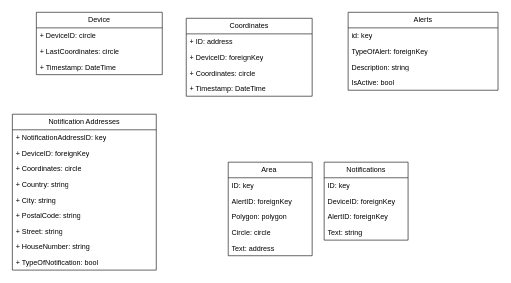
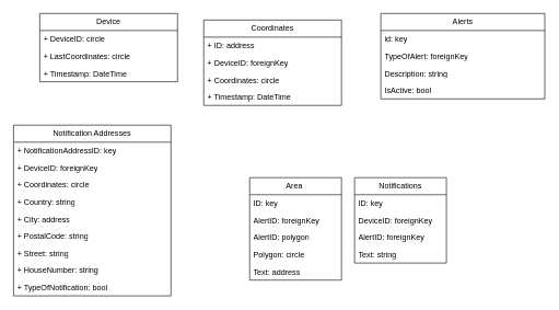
  <mxCell id="0" />
  <mxCell id="1" parent="0" />
  <mxCell id="2" value="Device" style="swimlane;fontStyle=0;childLayout=stackLayout;horizontal=1;startSize=26;fillColor=none;horizontalStack=0;resizeParent=1;resizeParentMax=0;resizeLast=0;collapsible=1;marginBottom=0;whiteSpace=wrap;html=1;" parent="1" vertex="1"><mxGeometry x="60" y="20" width="210" height="104" as="geometry" /></mxCell>
  <mxCell id="3" value="+ DeviceID: circle" style="text;strokeColor=none;fillColor=none;align=left;verticalAlign=top;spacingLeft=4;spacingRight=4;overflow=hidden;rotatable=0;points=[[0,0.5],[1,0.5]];portConstraint=eastwest;whiteSpace=wrap;html=1;" parent="2" vertex="1"><mxGeometry y="26" width="210" height="26" as="geometry" /></mxCell>
  <mxCell id="4" value="+ LastCoordinates: circle" style="text;strokeColor=none;fillColor=none;align=left;verticalAlign=top;spacingLeft=4;spacingRight=4;overflow=hidden;rotatable=0;points=[[0,0.5],[1,0.5]];portConstraint=eastwest;whiteSpace=wrap;html=1;" vertex="1" parent="2"><mxGeometry y="52" width="210" height="26" as="geometry" /></mxCell>
  <mxCell id="5" value="+ Timestamp: DateTime" style="text;strokeColor=none;fillColor=none;align=left;verticalAlign=top;spacingLeft=4;spacingRight=4;overflow=hidden;rotatable=0;points=[[0,0.5],[1,0.5]];portConstraint=eastwest;whiteSpace=wrap;html=1;" vertex="1" parent="2"><mxGeometry y="78" width="210" height="26" as="geometry" /></mxCell>
  <mxCell id="6" value="Alerts" style="swimlane;fontStyle=0;childLayout=stackLayout;horizontal=1;startSize=26;fillColor=none;horizontalStack=0;resizeParent=1;resizeParentMax=0;resizeLast=0;collapsible=1;marginBottom=0;whiteSpace=wrap;html=1;" parent="1" vertex="1"><mxGeometry x="580" y="20" width="250" height="130" as="geometry" /></mxCell>
  <mxCell id="7" value="id: key" style="text;strokeColor=none;fillColor=none;align=left;verticalAlign=top;spacingLeft=4;spacingRight=4;overflow=hidden;rotatable=0;points=[[0,0.5],[1,0.5]];portConstraint=eastwest;whiteSpace=wrap;html=1;" parent="6" vertex="1"><mxGeometry y="26" width="250" height="26" as="geometry" /></mxCell>
  <mxCell id="8" value="TypeOfAlert: foreignKey" style="text;strokeColor=none;fillColor=none;align=left;verticalAlign=top;spacingLeft=4;spacingRight=4;overflow=hidden;rotatable=0;points=[[0,0.5],[1,0.5]];portConstraint=eastwest;whiteSpace=wrap;html=1;" parent="6" vertex="1"><mxGeometry y="52" width="250" height="26" as="geometry" /></mxCell>
  <mxCell id="9" value="Description: string" style="text;strokeColor=none;fillColor=none;align=left;verticalAlign=top;spacingLeft=4;spacingRight=4;overflow=hidden;rotatable=0;points=[[0,0.5],[1,0.5]];portConstraint=eastwest;whiteSpace=wrap;html=1;" parent="6" vertex="1"><mxGeometry y="78" width="250" height="26" as="geometry" /></mxCell>
  <mxCell id="10" value="IsActive: bool" style="text;strokeColor=none;fillColor=none;align=left;verticalAlign=top;spacingLeft=4;spacingRight=4;overflow=hidden;rotatable=0;points=[[0,0.5],[1,0.5]];portConstraint=eastwest;whiteSpace=wrap;html=1;" vertex="1" parent="6"><mxGeometry y="104" width="250" height="26" as="geometry" /></mxCell>
  <mxCell id="11" value="Area&amp;nbsp;" style="swimlane;fontStyle=0;childLayout=stackLayout;horizontal=1;startSize=26;fillColor=none;horizontalStack=0;resizeParent=1;resizeParentMax=0;resizeLast=0;collapsible=1;marginBottom=0;whiteSpace=wrap;html=1;" parent="1" vertex="1"><mxGeometry x="380" y="270" width="140" height="156" as="geometry" /></mxCell>
  <mxCell id="12" value="ID: key" style="text;strokeColor=none;fillColor=none;align=left;verticalAlign=top;spacingLeft=4;spacingRight=4;overflow=hidden;rotatable=0;points=[[0,0.5],[1,0.5]];portConstraint=eastwest;whiteSpace=wrap;html=1;" parent="11" vertex="1"><mxGeometry y="26" width="140" height="26" as="geometry" /></mxCell>
  <mxCell id="13" value="AlertID: foreignKey" style="text;strokeColor=none;fillColor=none;align=left;verticalAlign=top;spacingLeft=4;spacingRight=4;overflow=hidden;rotatable=0;points=[[0,0.5],[1,0.5]];portConstraint=eastwest;whiteSpace=wrap;html=1;" parent="11" vertex="1"><mxGeometry y="52" width="140" height="26" as="geometry" /></mxCell>
- <mxCell id="14" value="Polygon: polygon" style="text;strokeColor=none;fillColor=none;align=left;verticalAlign=top;spacingLeft=4;spacingRight=4;overflow=hidden;rotatable=0;points=[[0,0.5],[1,0.5]];portConstraint=eastwest;whiteSpace=wrap;html=1;" parent="11" vertex="1"><mxGeometry y="78" width="140" height="26" as="geometry" /></mxCell>
- <mxCell id="15" value="Circle: circle" style="text;strokeColor=none;fillColor=none;align=left;verticalAlign=top;spacingLeft=4;spacingRight=4;overflow=hidden;rotatable=0;points=[[0,0.5],[1,0.5]];portConstraint=eastwest;whiteSpace=wrap;html=1;" vertex="1" parent="11"><mxGeometry y="104" width="140" height="26" as="geometry" /></mxCell>
+ <mxCell id="14" value="AlertID: polygon" style="text;strokeColor=none;fillColor=none;align=left;verticalAlign=top;spacingLeft=4;spacingRight=4;overflow=hidden;rotatable=0;points=[[0,0.5],[1,0.5]];portConstraint=eastwest;whiteSpace=wrap;html=1;" parent="11" vertex="1"><mxGeometry y="78" width="140" height="26" as="geometry" /></mxCell>
+ <mxCell id="15" value="Polygon: circle" style="text;strokeColor=none;fillColor=none;align=left;verticalAlign=top;spacingLeft=4;spacingRight=4;overflow=hidden;rotatable=0;points=[[0,0.5],[1,0.5]];portConstraint=eastwest;whiteSpace=wrap;html=1;" vertex="1" parent="11"><mxGeometry y="104" width="140" height="26" as="geometry" /></mxCell>
  <mxCell id="16" value="Text: address" style="text;strokeColor=none;fillColor=none;align=left;verticalAlign=top;spacingLeft=4;spacingRight=4;overflow=hidden;rotatable=0;points=[[0,0.5],[1,0.5]];portConstraint=eastwest;whiteSpace=wrap;html=1;" vertex="1" parent="11"><mxGeometry y="130" width="140" height="26" as="geometry" /></mxCell>
  <mxCell id="17" value="Notification Addresses" style="swimlane;fontStyle=0;childLayout=stackLayout;horizontal=1;startSize=26;fillColor=none;horizontalStack=0;resizeParent=1;resizeParentMax=0;resizeLast=0;collapsible=1;marginBottom=0;whiteSpace=wrap;html=1;" vertex="1" parent="1"><mxGeometry x="20" y="190" width="240" height="260" as="geometry" /></mxCell>
  <mxCell id="18" value="+ NotificationAddressID: key" style="text;strokeColor=none;fillColor=none;align=left;verticalAlign=top;spacingLeft=4;spacingRight=4;overflow=hidden;rotatable=0;points=[[0,0.5],[1,0.5]];portConstraint=eastwest;whiteSpace=wrap;html=1;" vertex="1" parent="17"><mxGeometry y="26" width="240" height="26" as="geometry" /></mxCell>
  <mxCell id="19" value="+ DeviceID: foreignKey" style="text;strokeColor=none;fillColor=none;align=left;verticalAlign=top;spacingLeft=4;spacingRight=4;overflow=hidden;rotatable=0;points=[[0,0.5],[1,0.5]];portConstraint=eastwest;whiteSpace=wrap;html=1;" vertex="1" parent="17"><mxGeometry y="52" width="240" height="26" as="geometry" /></mxCell>
  <mxCell id="20" value="+ Coordinates: circle" style="text;strokeColor=none;fillColor=none;align=left;verticalAlign=top;spacingLeft=4;spacingRight=4;overflow=hidden;rotatable=0;points=[[0,0.5],[1,0.5]];portConstraint=eastwest;whiteSpace=wrap;html=1;" vertex="1" parent="17"><mxGeometry y="78" width="240" height="26" as="geometry" /></mxCell>
  <mxCell id="21" value="+ Country: string" style="text;strokeColor=none;fillColor=none;align=left;verticalAlign=top;spacingLeft=4;spacingRight=4;overflow=hidden;rotatable=0;points=[[0,0.5],[1,0.5]];portConstraint=eastwest;whiteSpace=wrap;html=1;" vertex="1" parent="17"><mxGeometry y="104" width="240" height="26" as="geometry" /></mxCell>
- <mxCell id="22" value="+ City: string" style="text;strokeColor=none;fillColor=none;align=left;verticalAlign=top;spacingLeft=4;spacingRight=4;overflow=hidden;rotatable=0;points=[[0,0.5],[1,0.5]];portConstraint=eastwest;whiteSpace=wrap;html=1;fontStyle=0" vertex="1" parent="17"><mxGeometry y="130" width="240" height="26" as="geometry" /></mxCell>
+ <mxCell id="22" value="+ City: address" style="text;strokeColor=none;fillColor=none;align=left;verticalAlign=top;spacingLeft=4;spacingRight=4;overflow=hidden;rotatable=0;points=[[0,0.5],[1,0.5]];portConstraint=eastwest;whiteSpace=wrap;html=1;fontStyle=0" vertex="1" parent="17"><mxGeometry y="130" width="240" height="26" as="geometry" /></mxCell>
  <mxCell id="23" value="+ PostalCode: string" style="text;strokeColor=none;fillColor=none;align=left;verticalAlign=top;spacingLeft=4;spacingRight=4;overflow=hidden;rotatable=0;points=[[0,0.5],[1,0.5]];portConstraint=eastwest;whiteSpace=wrap;html=1;" vertex="1" parent="17"><mxGeometry y="156" width="240" height="26" as="geometry" /></mxCell>
  <mxCell id="24" value="+ Street: string" style="text;strokeColor=none;fillColor=none;align=left;verticalAlign=top;spacingLeft=4;spacingRight=4;overflow=hidden;rotatable=0;points=[[0,0.5],[1,0.5]];portConstraint=eastwest;whiteSpace=wrap;html=1;fontStyle=0" vertex="1" parent="17"><mxGeometry y="182" width="240" height="26" as="geometry" /></mxCell>
  <mxCell id="25" value="+ HouseNumber: string" style="text;strokeColor=none;fillColor=none;align=left;verticalAlign=top;spacingLeft=4;spacingRight=4;overflow=hidden;rotatable=0;points=[[0,0.5],[1,0.5]];portConstraint=eastwest;whiteSpace=wrap;html=1;fontStyle=0" vertex="1" parent="17"><mxGeometry y="208" width="240" height="26" as="geometry" /></mxCell>
  <mxCell id="26" value="+ TypeOfNotification: bool" style="text;strokeColor=none;fillColor=none;align=left;verticalAlign=top;spacingLeft=4;spacingRight=4;overflow=hidden;rotatable=0;points=[[0,0.5],[1,0.5]];portConstraint=eastwest;whiteSpace=wrap;html=1;" vertex="1" parent="17"><mxGeometry y="234" width="240" height="26" as="geometry" /></mxCell>
  <mxCell id="27" value="Coordinates" style="swimlane;fontStyle=0;childLayout=stackLayout;horizontal=1;startSize=26;fillColor=none;horizontalStack=0;resizeParent=1;resizeParentMax=0;resizeLast=0;collapsible=1;marginBottom=0;whiteSpace=wrap;html=1;" vertex="1" parent="1"><mxGeometry x="310" y="30" width="210" height="130" as="geometry" /></mxCell>
  <mxCell id="28" value="+ ID: address" style="text;strokeColor=none;fillColor=none;align=left;verticalAlign=top;spacingLeft=4;spacingRight=4;overflow=hidden;rotatable=0;points=[[0,0.5],[1,0.5]];portConstraint=eastwest;whiteSpace=wrap;html=1;" vertex="1" parent="27"><mxGeometry y="26" width="210" height="26" as="geometry" /></mxCell>
  <mxCell id="29" value="+ DeviceID: foreignKey" style="text;strokeColor=none;fillColor=none;align=left;verticalAlign=top;spacingLeft=4;spacingRight=4;overflow=hidden;rotatable=0;points=[[0,0.5],[1,0.5]];portConstraint=eastwest;whiteSpace=wrap;html=1;" vertex="1" parent="27"><mxGeometry y="52" width="210" height="26" as="geometry" /></mxCell>
  <mxCell id="30" value="+ Coordinates: circle" style="text;strokeColor=none;fillColor=none;align=left;verticalAlign=top;spacingLeft=4;spacingRight=4;overflow=hidden;rotatable=0;points=[[0,0.5],[1,0.5]];portConstraint=eastwest;whiteSpace=wrap;html=1;" vertex="1" parent="27"><mxGeometry y="78" width="210" height="26" as="geometry" /></mxCell>
  <mxCell id="31" value="+ Timestamp: DateTime" style="text;strokeColor=none;fillColor=none;align=left;verticalAlign=top;spacingLeft=4;spacingRight=4;overflow=hidden;rotatable=0;points=[[0,0.5],[1,0.5]];portConstraint=eastwest;whiteSpace=wrap;html=1;" vertex="1" parent="27"><mxGeometry y="104" width="210" height="26" as="geometry" /></mxCell>
  <mxCell id="32" value="Notifications" style="swimlane;fontStyle=0;childLayout=stackLayout;horizontal=1;startSize=26;fillColor=none;horizontalStack=0;resizeParent=1;resizeParentMax=0;resizeLast=0;collapsible=1;marginBottom=0;whiteSpace=wrap;html=1;" vertex="1" parent="1"><mxGeometry x="540" y="270" width="140" height="130" as="geometry" /></mxCell>
  <mxCell id="33" value="ID: key" style="text;strokeColor=none;fillColor=none;align=left;verticalAlign=top;spacingLeft=4;spacingRight=4;overflow=hidden;rotatable=0;points=[[0,0.5],[1,0.5]];portConstraint=eastwest;whiteSpace=wrap;html=1;" vertex="1" parent="32"><mxGeometry y="26" width="140" height="26" as="geometry" /></mxCell>
  <mxCell id="34" value="DeviceID: foreignKey" style="text;strokeColor=none;fillColor=none;align=left;verticalAlign=top;spacingLeft=4;spacingRight=4;overflow=hidden;rotatable=0;points=[[0,0.5],[1,0.5]];portConstraint=eastwest;whiteSpace=wrap;html=1;" vertex="1" parent="32"><mxGeometry y="52" width="140" height="26" as="geometry" /></mxCell>
  <mxCell id="35" value="AlertID: foreignKey" style="text;strokeColor=none;fillColor=none;align=left;verticalAlign=top;spacingLeft=4;spacingRight=4;overflow=hidden;rotatable=0;points=[[0,0.5],[1,0.5]];portConstraint=eastwest;whiteSpace=wrap;html=1;" vertex="1" parent="32"><mxGeometry y="78" width="140" height="26" as="geometry" /></mxCell>
  <mxCell id="36" value="Text: string" style="text;strokeColor=none;fillColor=none;align=left;verticalAlign=top;spacingLeft=4;spacingRight=4;overflow=hidden;rotatable=0;points=[[0,0.5],[1,0.5]];portConstraint=eastwest;whiteSpace=wrap;html=1;" vertex="1" parent="32"><mxGeometry y="104" width="140" height="26" as="geometry" /></mxCell>
